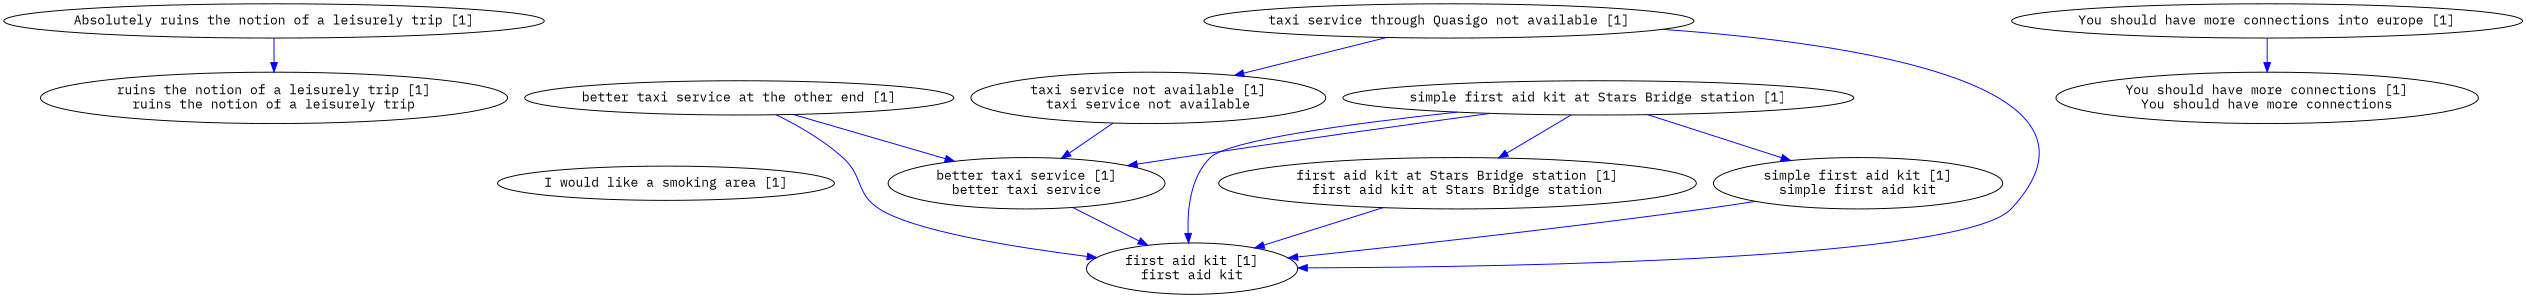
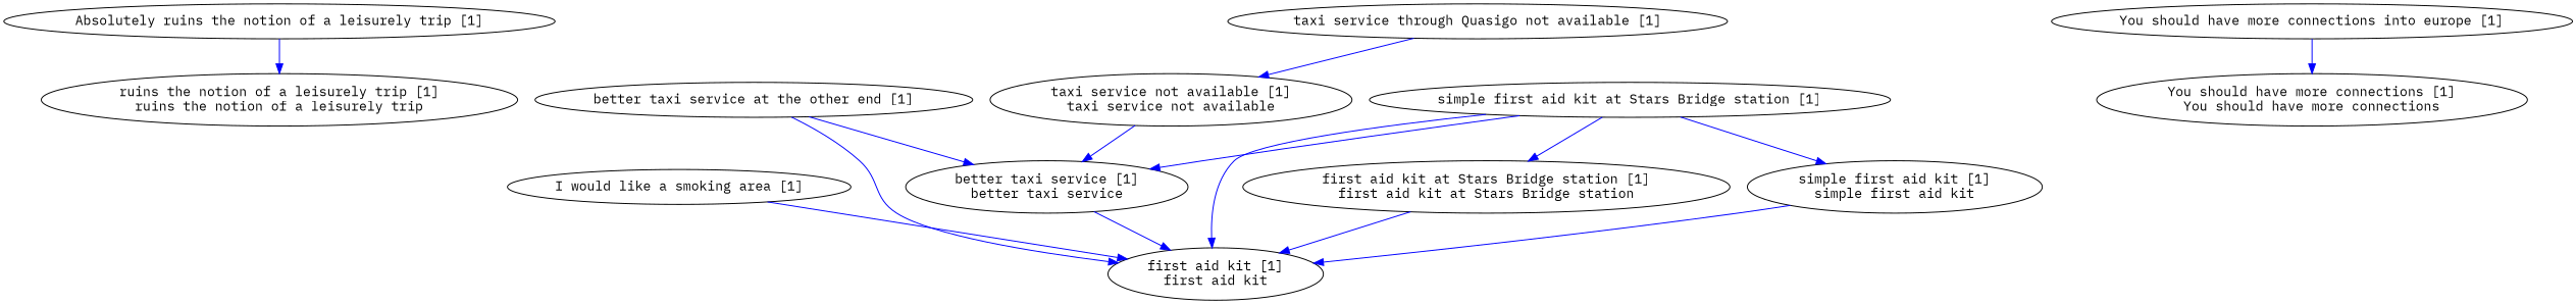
  digraph {
    fontname="IBM Plex Mono"
    node [fontname="IBM Plex Mono"]
    edge [color=blue fontname="IBM Plex Mono"]
    "Absolutely ruins the notion of a leisurely trip [1]"
    "ruins the notion of a leisurely trip [1]\nruins the notion of a leisurely trip"
    "I would like a smoking area [1]"
    "You should have more connections into europe [1]"
    "You should have more connections [1]\nYou should have more connections"
    "better taxi service at the other end [1]"
    "better taxi service [1]\nbetter taxi service"
    "first aid kit [1]\nfirst aid kit"
    "simple first aid kit at Stars Bridge station [1]"
    "first aid kit at Stars Bridge station [1]\nfirst aid kit at Stars Bridge station"
    "simple first aid kit [1]\nsimple first aid kit"
    "taxi service through Quasigo not available [1]"
    "taxi service not available [1]\ntaxi service not available"
    "Absolutely ruins the notion of a leisurely trip [1]" -> "ruins the notion of a leisurely trip [1]\nruins the notion of a leisurely trip"
    "You should have more connections into europe [1]" -> "You should have more connections [1]\nYou should have more connections"
    "better taxi service at the other end [1]" -> "better taxi service [1]\nbetter taxi service"
    "better taxi service at the other end [1]" -> "first aid kit [1]\nfirst aid kit"
    "better taxi service [1]\nbetter taxi service" -> "first aid kit [1]\nfirst aid kit"
    "simple first aid kit at Stars Bridge station [1]" -> "better taxi service [1]\nbetter taxi service"
    "simple first aid kit at Stars Bridge station [1]" -> "first aid kit [1]\nfirst aid kit"
    "simple first aid kit at Stars Bridge station [1]" -> "first aid kit at Stars Bridge station [1]\nfirst aid kit at Stars Bridge station"
    "simple first aid kit at Stars Bridge station [1]" -> "simple first aid kit [1]\nsimple first aid kit"
    "first aid kit at Stars Bridge station [1]\nfirst aid kit at Stars Bridge station" -> "first aid kit [1]\nfirst aid kit"
    "simple first aid kit [1]\nsimple first aid kit" -> "first aid kit [1]\nfirst aid kit"
-   "taxi service through Quasigo not available [1]" -> "first aid kit [1]\nfirst aid kit"
+   "I would like a smoking area [1]" -> "first aid kit [1]\nfirst aid kit"
    "taxi service through Quasigo not available [1]" -> "taxi service not available [1]\ntaxi service not available"
    "taxi service not available [1]\ntaxi service not available" -> "better taxi service [1]\nbetter taxi service"
  }
